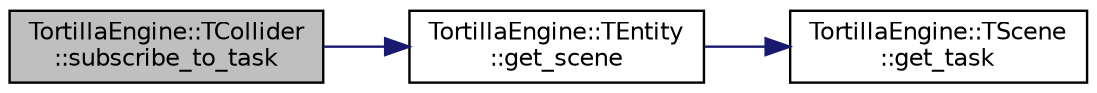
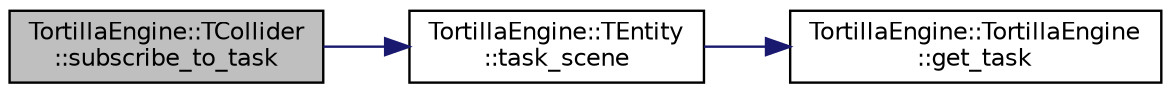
  digraph {
    rankdir=LR
    node [color=black fillcolor=white fontname=Helvetica fontsize=10 shape=record style=filled]
    edge [color=midnightblue fontname=Helvetica fontsize=10 labelfontname=Helvetica labelfontsize=10 style=solid]
    n1 [fillcolor=grey75 fontcolor=black height=0.2 label="TortillaEngine::TCollider\l::subscribe_to_task" width=0.4]
-   n2 [height=0.2 label="TortillaEngine::TEntity\l::get_scene" width=0.4]
-   n3 [height=0.2 label="TortillaEngine::TScene\l::get_task" width=0.4]
+   n2 [height=0.2 label="TortillaEngine::TEntity\l::task_scene" width=0.4]
+   n3 [height=0.2 label="TortillaEngine::TortillaEngine\l::get_task" width=0.4]
    n1 -> n2
    n2 -> n3
  }
